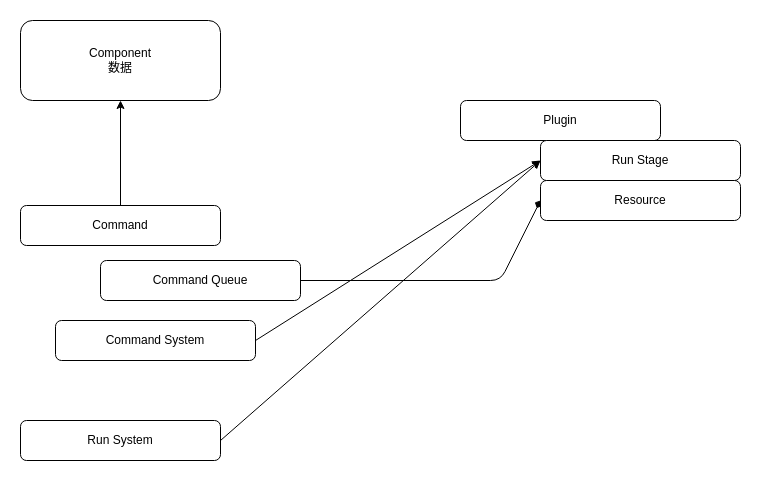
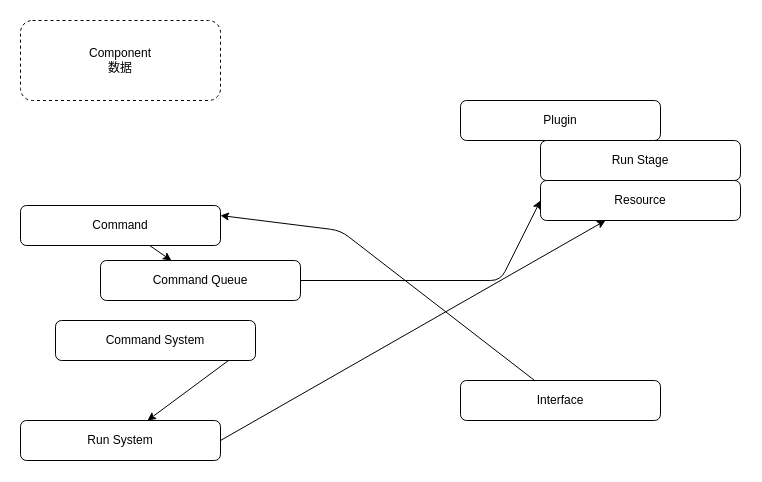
  <mxCell id="0" />
  <mxCell id="1" parent="0" />
- <mxCell id="2" value="Component&lt;br&gt;数据" style="rounded=1;whiteSpace=wrap;html=1;" vertex="1" parent="1"><mxGeometry x="20" y="20" width="200" height="80" as="geometry" /></mxCell>
- <mxCell id="3" style="edgeStyle=none;html=1;entryX=0.5;entryY=1;entryDx=0;entryDy=0;" edge="1" parent="1" source="4" target="2"><mxGeometry relative="1" as="geometry" /></mxCell>
+ <mxCell id="2" value="Component&lt;br&gt;数据" style="rounded=1;whiteSpace=wrap;html=1;dashed=1;" vertex="1" parent="1"><mxGeometry x="20" y="20" width="200" height="80" as="geometry" /></mxCell>
+ <mxCell id="3" style="edgeStyle=none;html=1;" edge="1" parent="1" source="4" target="6"><mxGeometry relative="1" as="geometry" /></mxCell>
  <mxCell id="4" value="Command" style="rounded=1;whiteSpace=wrap;html=1;" vertex="1" parent="1"><mxGeometry x="20" y="205" width="200" height="40" as="geometry" /></mxCell>
- <mxCell id="5" style="edgeStyle=none;html=1;entryX=0;entryY=0.5;entryDx=0;entryDy=0;exitX=1;exitY=0.5;exitDx=0;exitDy=0;endArrow=diamond;" edge="1" parent="1" source="6" target="15"><mxGeometry relative="1" as="geometry"><Array as="points"><mxPoint x="500" y="280" /></Array></mxGeometry></mxCell>
+ <mxCell id="5" style="edgeStyle=none;html=1;entryX=0;entryY=0.5;entryDx=0;entryDy=0;exitX=1;exitY=0.5;exitDx=0;exitDy=0;" edge="1" parent="1" source="6" target="15"><mxGeometry relative="1" as="geometry"><Array as="points"><mxPoint x="500" y="280" /></Array></mxGeometry></mxCell>
  <mxCell id="6" value="Command Queue" style="rounded=1;whiteSpace=wrap;html=1;" vertex="1" parent="1"><mxGeometry x="100" y="260" width="200" height="40" as="geometry" /></mxCell>
- <mxCell id="7" style="edgeStyle=none;html=1;entryX=0;entryY=0.5;entryDx=0;entryDy=0;exitX=1;exitY=0.5;exitDx=0;exitDy=0;" edge="1" parent="1" source="8" target="14"><mxGeometry relative="1" as="geometry" /></mxCell>
+ <mxCell id="7" style="edgeStyle=none;html=1;exitX=1;exitY=0.5;exitDx=0;exitDy=0;" edge="1" parent="1" source="8" target="10"><mxGeometry relative="1" as="geometry" /></mxCell>
  <mxCell id="8" value="Command System" style="rounded=1;whiteSpace=wrap;html=1;" vertex="1" parent="1"><mxGeometry x="55" y="320" width="200" height="40" as="geometry" /></mxCell>
- <mxCell id="9" style="edgeStyle=none;html=1;entryX=0;entryY=0.5;entryDx=0;entryDy=0;exitX=1;exitY=0.5;exitDx=0;exitDy=0;" edge="1" parent="1" source="10" target="14"><mxGeometry relative="1" as="geometry" /></mxCell>
+ <mxCell id="9" style="edgeStyle=none;html=1;exitX=1;exitY=0.5;exitDx=0;exitDy=0;" edge="1" parent="1" source="10" target="15"><mxGeometry relative="1" as="geometry" /></mxCell>
  <mxCell id="10" value="Run System" style="rounded=1;whiteSpace=wrap;html=1;" vertex="1" parent="1"><mxGeometry x="20" y="420" width="200" height="40" as="geometry" /></mxCell>
  <mxCell id="11" value="Plugin" style="rounded=1;whiteSpace=wrap;html=1;" vertex="1" parent="1"><mxGeometry x="460" y="100" width="200" height="40" as="geometry" /></mxCell>
+ <mxCell id="12" style="edgeStyle=none;html=1;entryX=1;entryY=0.25;entryDx=0;entryDy=0;" edge="1" parent="1" source="13" target="4"><mxGeometry relative="1" as="geometry"><Array as="points"><mxPoint x="340" y="230" /></Array></mxGeometry></mxCell>
+ <mxCell id="13" value="Interface" style="rounded=1;whiteSpace=wrap;html=1;" vertex="1" parent="1"><mxGeometry x="460" y="380" width="200" height="40" as="geometry" /></mxCell>
  <mxCell id="14" value="Run Stage" style="rounded=1;whiteSpace=wrap;html=1;" vertex="1" parent="1"><mxGeometry x="540" y="140" width="200" height="40" as="geometry" /></mxCell>
  <mxCell id="15" value="Resource" style="rounded=1;whiteSpace=wrap;html=1;" vertex="1" parent="1"><mxGeometry x="540" y="180" width="200" height="40" as="geometry" /></mxCell>
